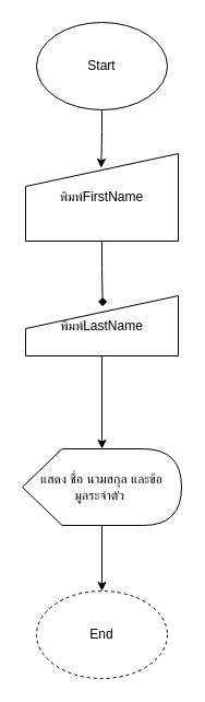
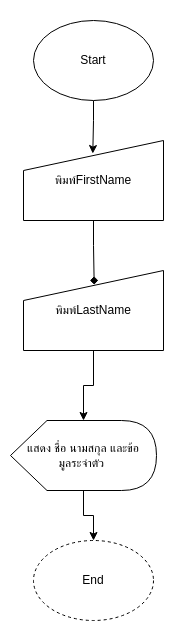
  <mxCell id="0" />
  <mxCell id="1" parent="0" />
  <mxCell id="2" value="" style="edgeStyle=orthogonalEdgeStyle;rounded=0;orthogonalLoop=1;jettySize=auto;html=1;entryX=0.495;entryY=0.163;entryDx=0;entryDy=0;entryPerimeter=0;" edge="1" parent="1" source="3" target="8"><mxGeometry relative="1" as="geometry" /></mxCell>
  <mxCell id="3" value="Start" style="ellipse;whiteSpace=wrap;html=1;" vertex="1" parent="1"><mxGeometry x="33" y="20" width="120" height="80" as="geometry" /></mxCell>
  <mxCell id="4" value="" style="edgeStyle=orthogonalEdgeStyle;rounded=0;orthogonalLoop=1;jettySize=auto;html=1;" edge="1" parent="1" source="5" target="6"><mxGeometry relative="1" as="geometry" /></mxCell>
- <mxCell id="5" value="แสดง ชื่อ นามสกุล และข้อ&lt;div&gt;มูลระจำตัว&amp;nbsp;&lt;/div&gt;" style="shape=display;whiteSpace=wrap;html=1;" vertex="1" parent="1"><mxGeometry x="20" y="410" width="146" height="70" as="geometry" /></mxCell>
+ <mxCell id="5" value="แสดง ชื่อ นามสกุล และข้อ&lt;div&gt;มูลระจำตัว&amp;nbsp;&lt;/div&gt;" style="shape=display;whiteSpace=wrap;html=1;" vertex="1" parent="1"><mxGeometry x="10" y="420" width="146" height="70" as="geometry" /></mxCell>
  <mxCell id="6" value="End" style="ellipse;whiteSpace=wrap;html=1;dashed=1;" vertex="1" parent="1"><mxGeometry x="33" y="540" width="120" height="80" as="geometry" /></mxCell>
  <mxCell id="7" value="" style="edgeStyle=orthogonalEdgeStyle;rounded=0;orthogonalLoop=1;jettySize=auto;html=1;entryX=0.505;entryY=0.177;entryDx=0;entryDy=0;entryPerimeter=0;endArrow=diamond;" edge="1" parent="1" source="8" target="10"><mxGeometry relative="1" as="geometry" /></mxCell>
  <mxCell id="8" value="พิมพ์FirstName" style="shape=manualInput;whiteSpace=wrap;html=1;" vertex="1" parent="1"><mxGeometry x="23" y="140" width="140" height="80" as="geometry" /></mxCell>
  <mxCell id="9" value="" style="edgeStyle=orthogonalEdgeStyle;rounded=0;orthogonalLoop=1;jettySize=auto;html=1;" edge="1" parent="1" source="10" target="5"><mxGeometry relative="1" as="geometry" /></mxCell>
- <mxCell id="10" value="พิมพ์LastName" style="shape=manualInput;whiteSpace=wrap;html=1;" vertex="1" parent="1"><mxGeometry x="23" y="270" width="140" height="55" as="geometry" /></mxCell>
+ <mxCell id="10" value="พิมพ์LastName" style="shape=manualInput;whiteSpace=wrap;html=1;" vertex="1" parent="1"><mxGeometry x="23" y="270" width="140" height="80" as="geometry" /></mxCell>
